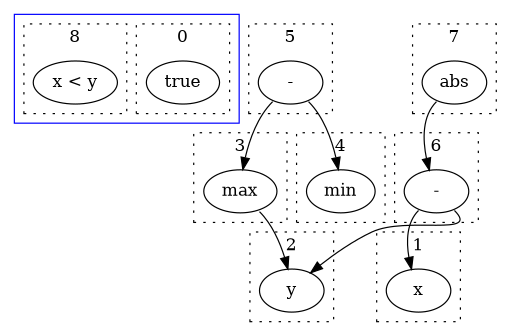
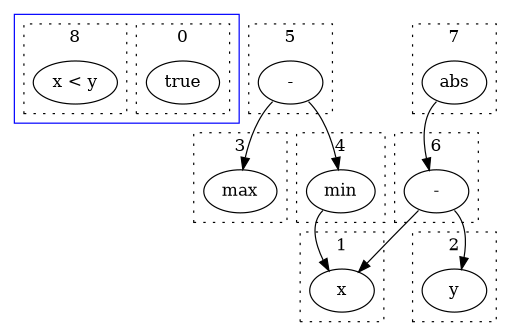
  digraph {
    clusterrank=local
    compound=true
    edge [tailport=sw]
    n1 [label=true]
    n2 [label="x < y"]
    n3 [label=x]
    n4 [label=y]
    n5 [label=max]
    n6 [label=min]
    n7 [label="-"]
    n8 [label="-"]
    n9 [label=abs]
    subgraph cluster_1 {
      color=blue
      subgraph cluster_2 {
        color=black
        label=0
        style=dotted
        n1
      }
      subgraph cluster_3 {
        color=black
        label=8
        style=dotted
        n2
      }
    }
    subgraph cluster_4 {
      color=black
      label=1
      style=dotted
      n3
    }
    subgraph cluster_5 {
      color=black
      label=2
      style=dotted
      n4
    }
    subgraph cluster_6 {
      color=black
      label=3
      style=dotted
      n5
    }
    subgraph cluster_7 {
      color=black
      label=4
      style=dotted
      n6
    }
    subgraph cluster_8 {
      color=black
      label=5
      style=dotted
      n7
    }
    subgraph cluster_9 {
      color=black
      label=6
      style=dotted
      n8
    }
    subgraph cluster_10 {
      color=black
      label=7
      style=dotted
      n9
    }
-   n5 -> n4 [tailport=se]
+   n6 -> n3
    n7 -> n5
    n7 -> n6 [tailport=se]
    n8 -> n3
    n8 -> n4 [tailport=se]
    n9 -> n8
  }
